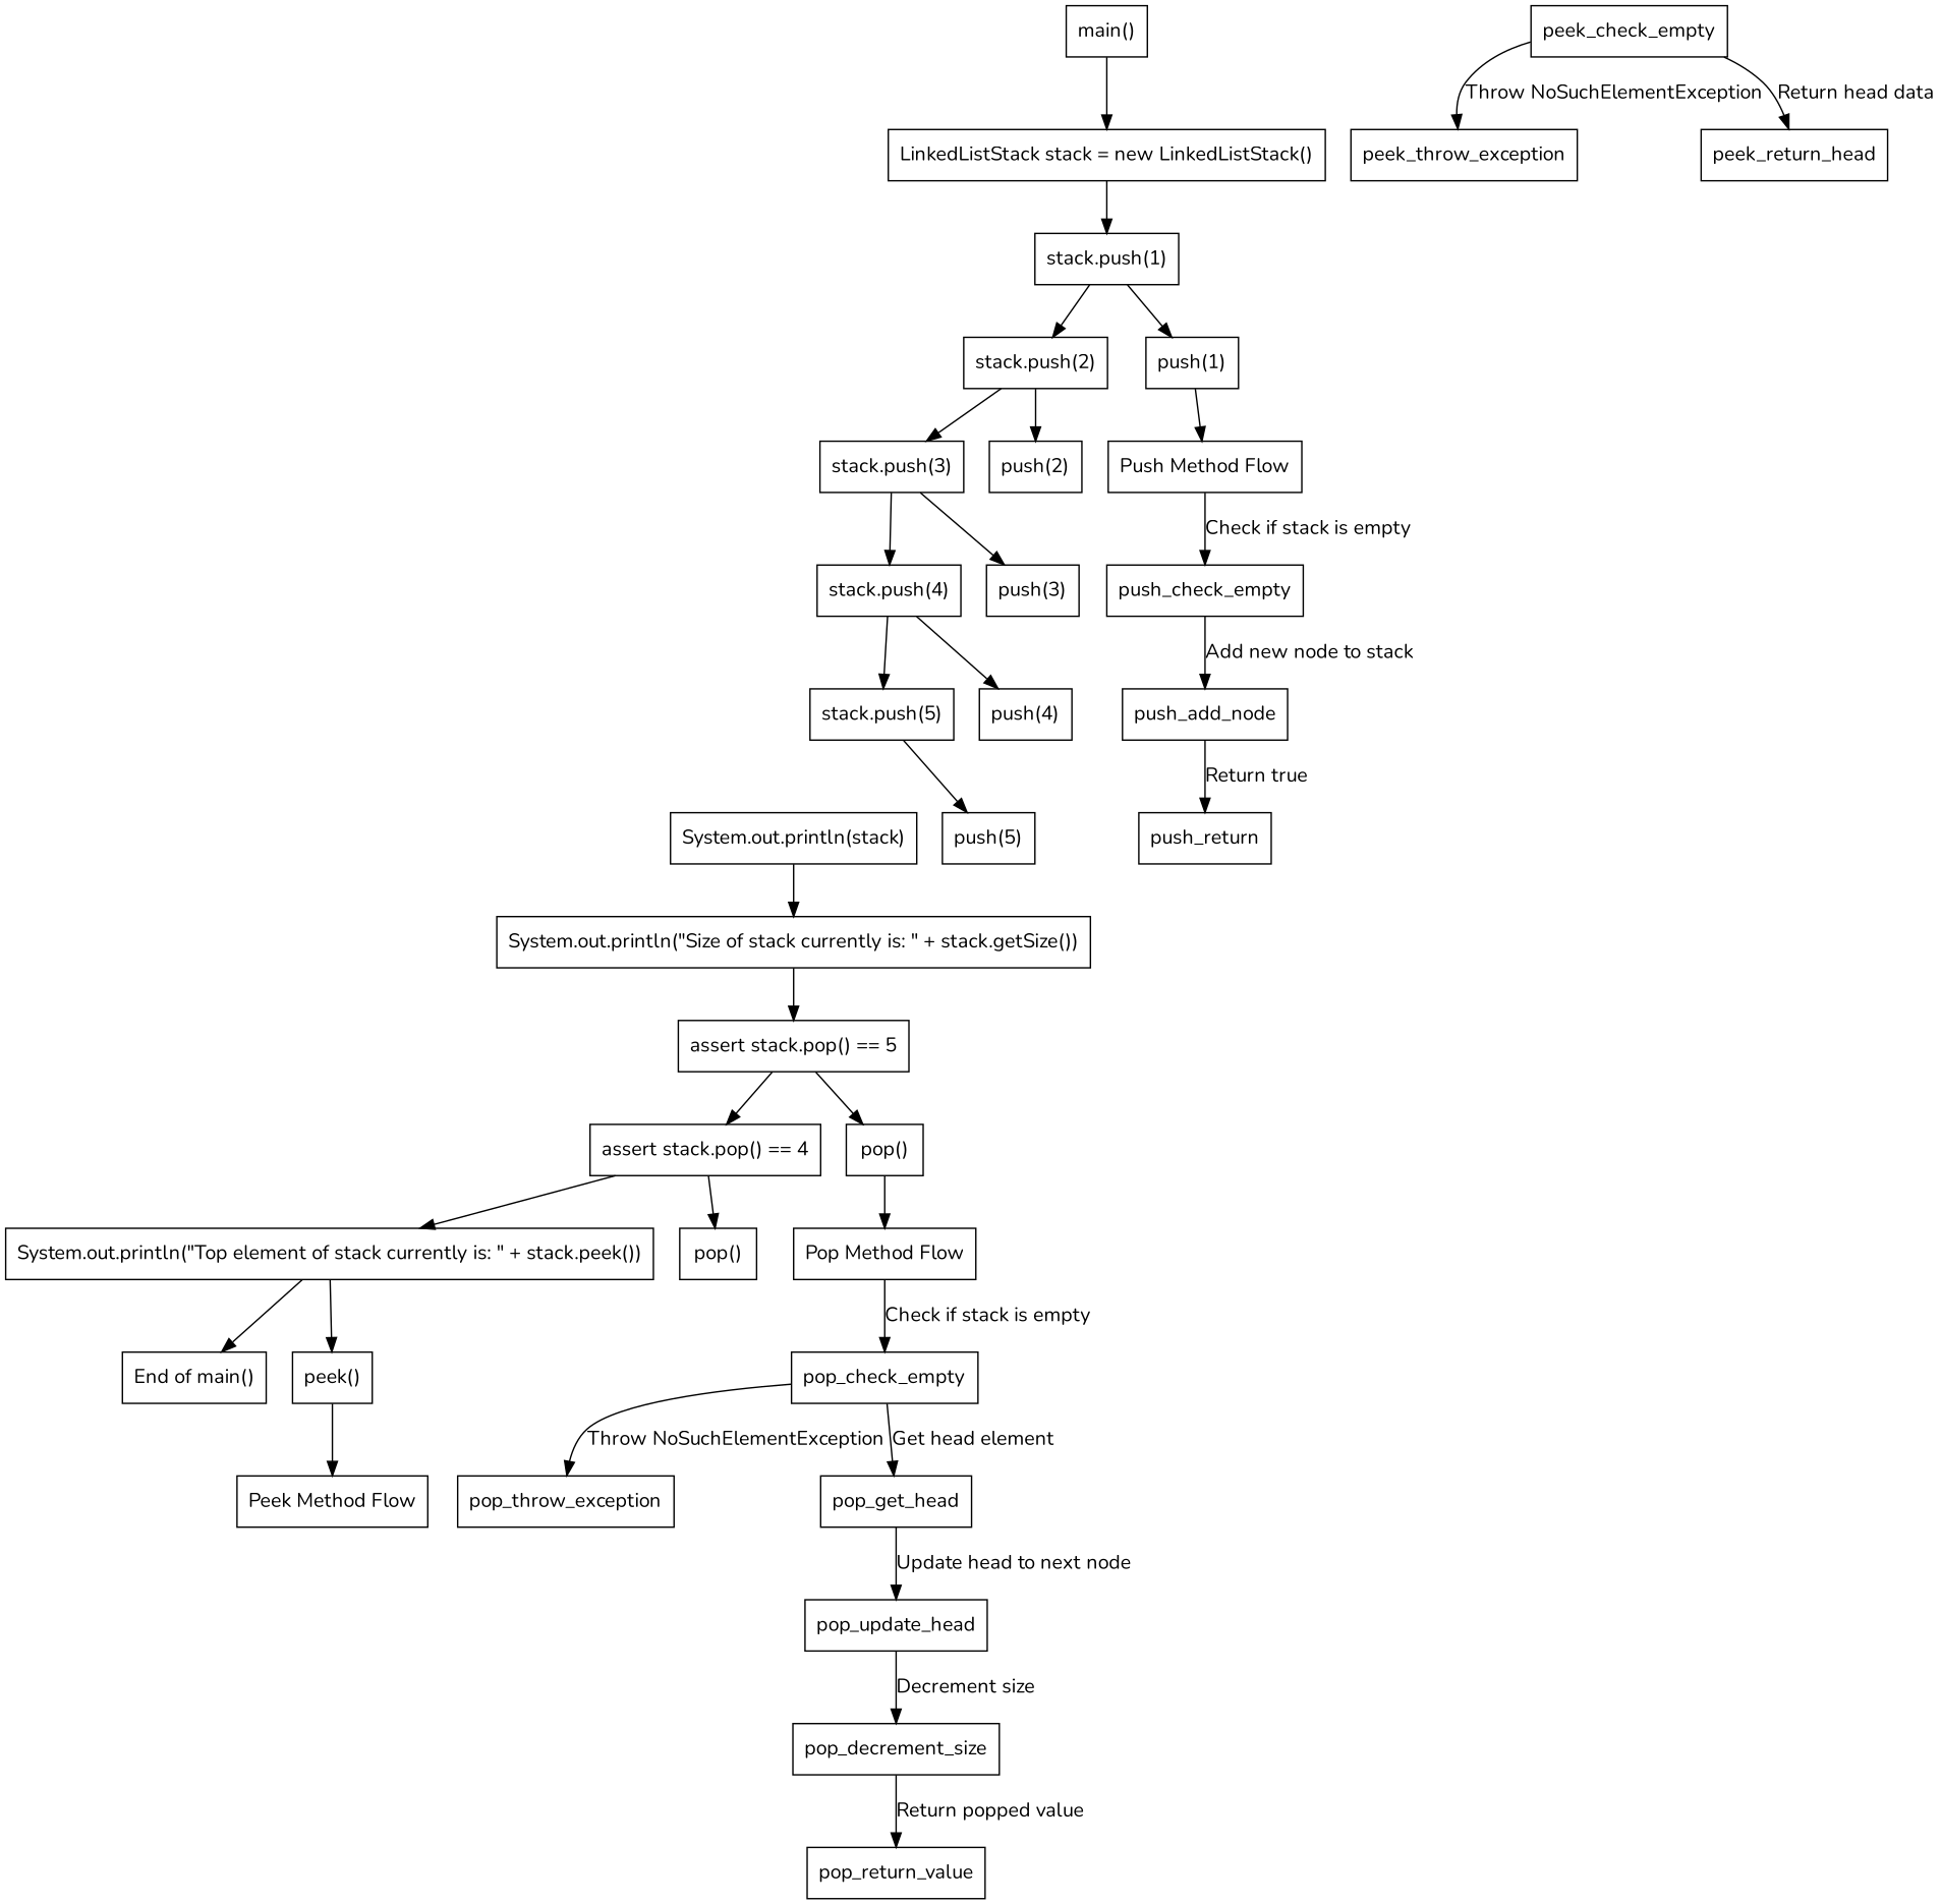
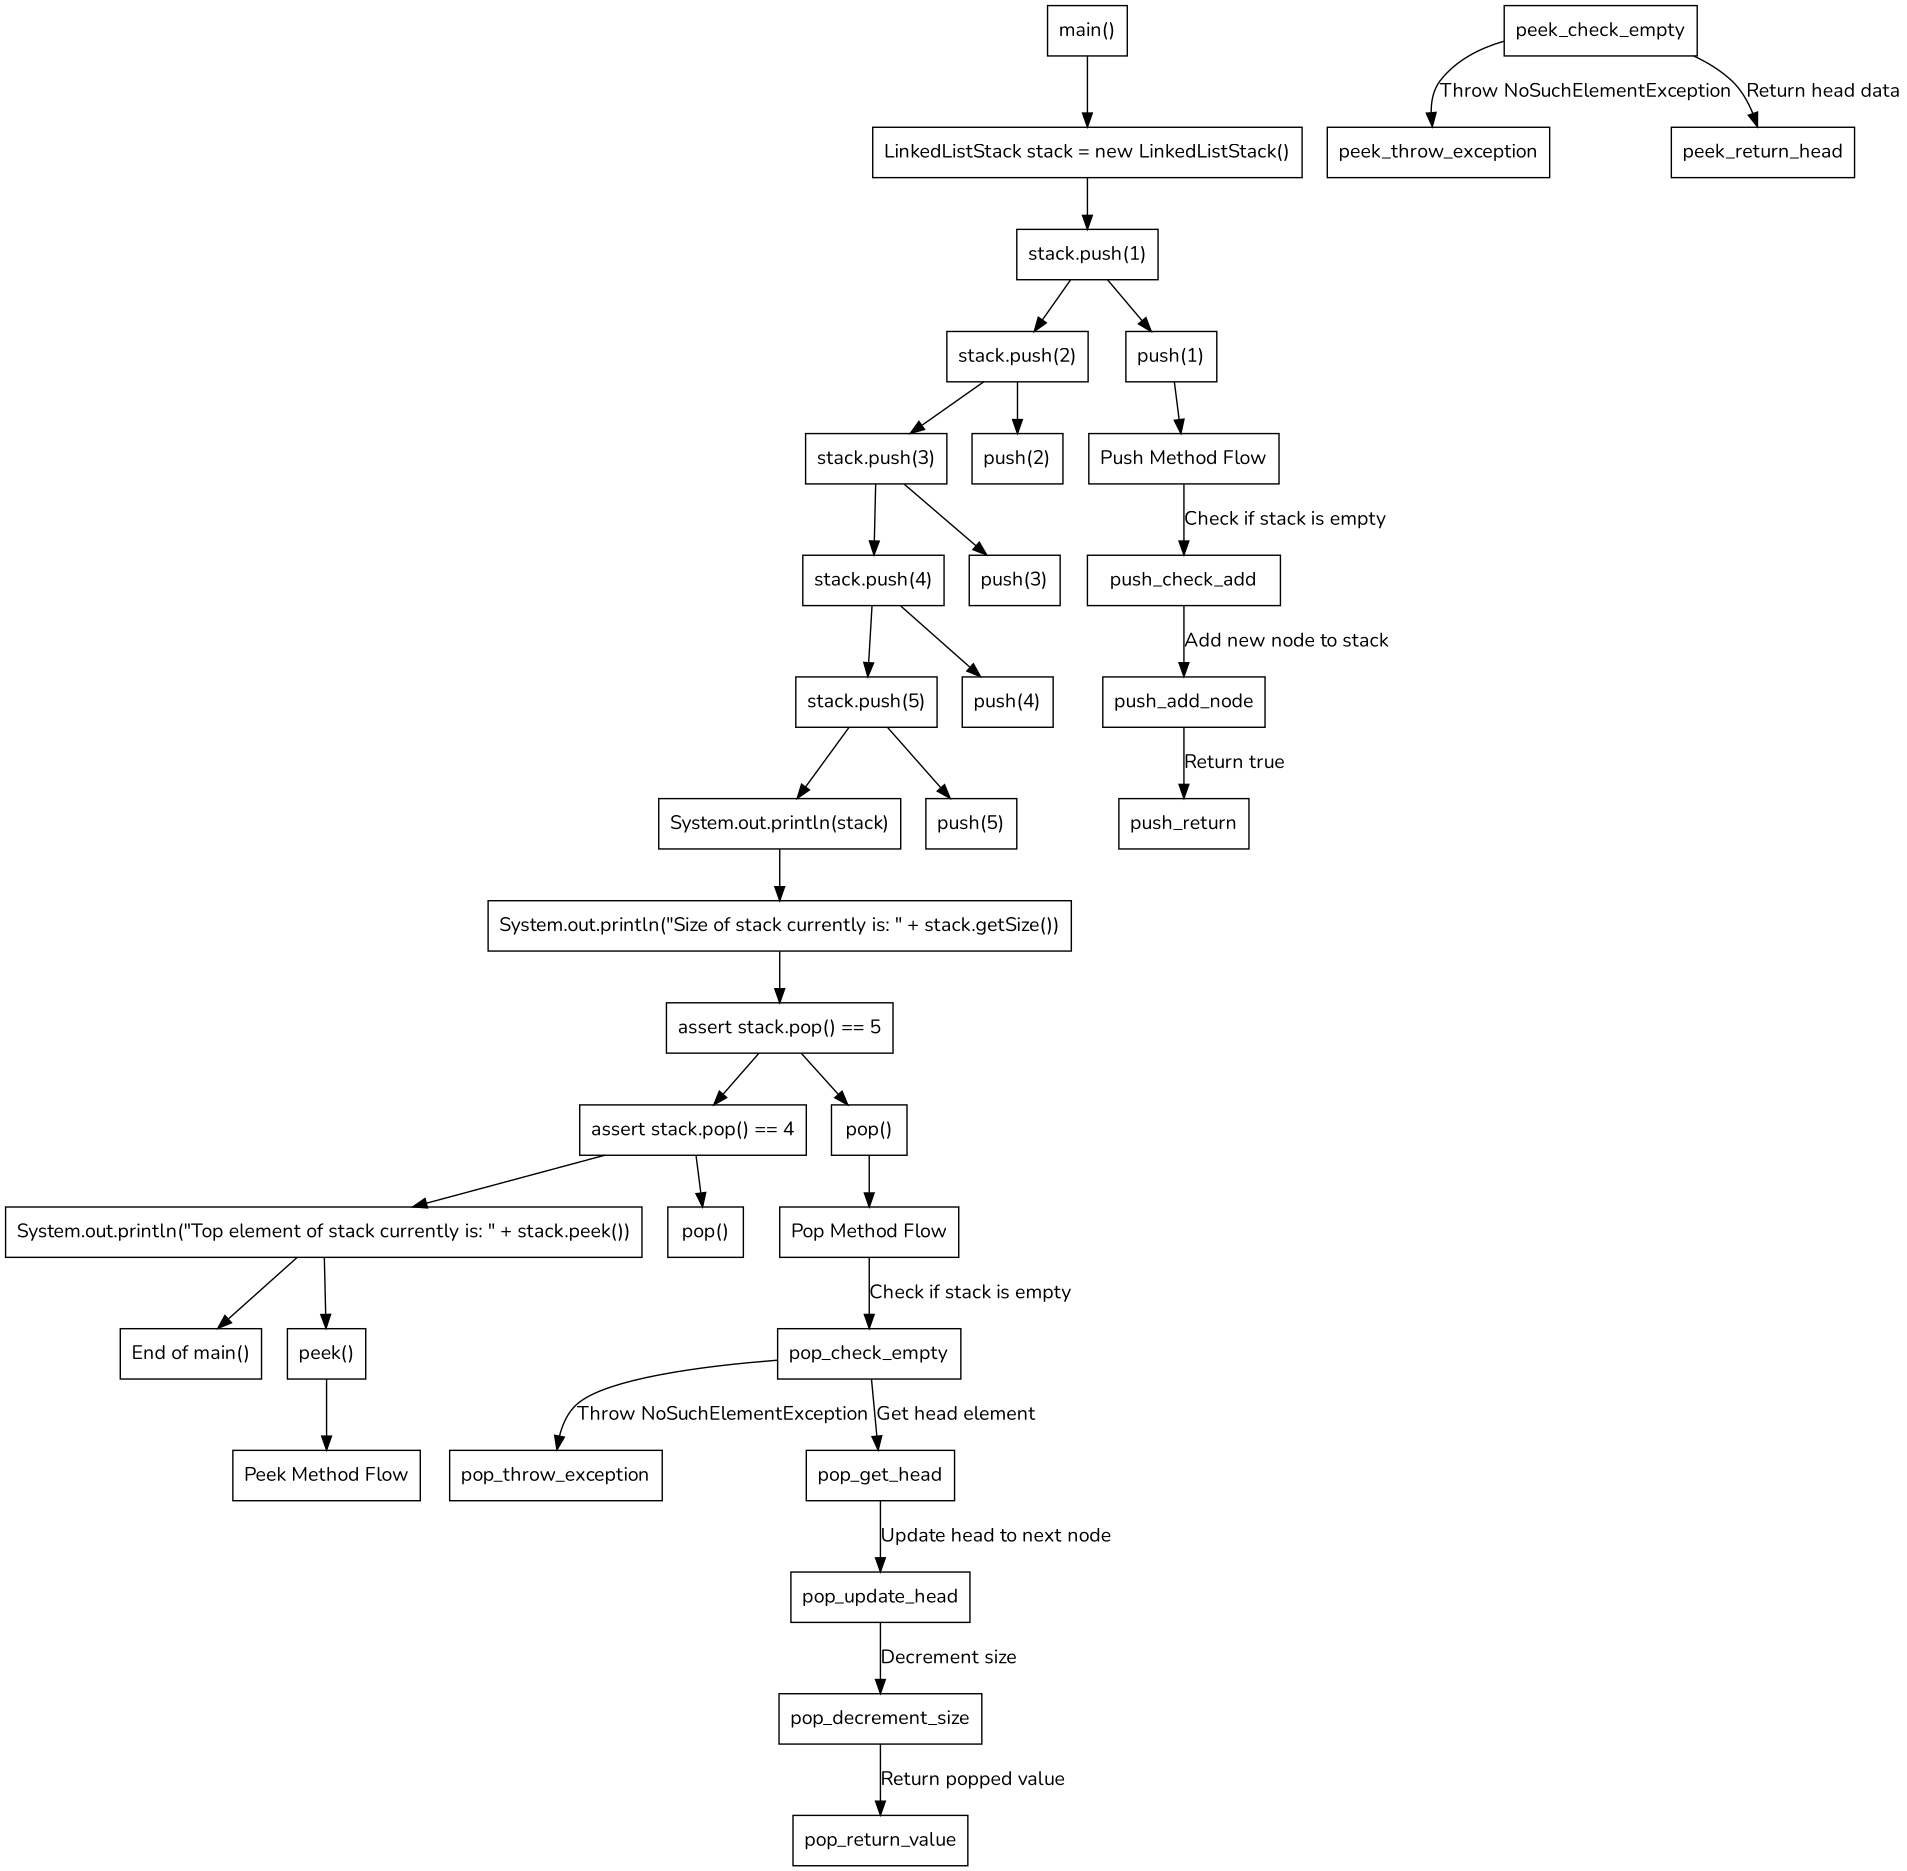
  digraph {
    fontname=Nunito
    node [fontname=Nunito shape=box]
    edge [fontname=Nunito]
    n1 [label="main()"]
    n2 [label="LinkedListStack stack = new LinkedListStack()"]
    n3 [label="stack.push(1)"]
    n4 [label="stack.push(2)"]
    n5 [label="push(1)"]
    n6 [label="stack.push(3)"]
    n7 [label="push(2)"]
    n8 [label="Push Method Flow"]
    n9 [label="stack.push(4)"]
    n10 [label="push(3)"]
    n11 [label="stack.push(5)"]
    n12 [label="push(4)"]
    n13 [label="System.out.println(stack)"]
    n14 [label="push(5)"]
    n15 [label="System.out.println(\"Size of stack currently is: \" + stack.getSize())"]
    n16 [label="assert stack.pop() == 5"]
    n17 [label="assert stack.pop() == 4"]
    n18 [label="pop()"]
    n19 [label="System.out.println(\"Top element of stack currently is: \" + stack.peek())"]
    n20 [label="pop()"]
    n21 [label="Pop Method Flow"]
    n22 [label="End of main()"]
    n23 [label="peek()"]
    n24 [label="Peek Method Flow"]
-   push_check_empty
+   push_check_empty [label=push_check_add]
    pop_check_empty
    push_add_node
    pop_throw_exception
    pop_get_head
    peek_check_empty
    peek_throw_exception
    peek_return_head
    push_return
    pop_update_head
    pop_decrement_size
    pop_return_value
    n1 -> n2
    n2 -> n3
    n3 -> n4
    n3 -> n5
    n4 -> n6
    n4 -> n7
    n5 -> n8
    n6 -> n9
    n6 -> n10
    n8 -> push_check_empty [label="Check if stack is empty"]
    n9 -> n11
    n9 -> n12
+   n11 -> n13
    n11 -> n14
    n13 -> n15
    n15 -> n16
    n16 -> n17
    n16 -> n18
    n17 -> n19
    n17 -> n20
    n18 -> n21
    n19 -> n22
    n19 -> n23
    n21 -> pop_check_empty [label="Check if stack is empty"]
    n23 -> n24
    push_check_empty -> push_add_node [label="Add new node to stack"]
    pop_check_empty -> pop_throw_exception [label="Throw NoSuchElementException"]
    pop_check_empty -> pop_get_head [label="Get head element"]
    push_add_node -> push_return [label="Return true"]
    pop_get_head -> pop_update_head [label="Update head to next node"]
    peek_check_empty -> peek_throw_exception [label="Throw NoSuchElementException"]
    peek_check_empty -> peek_return_head [label="Return head data"]
    pop_update_head -> pop_decrement_size [label="Decrement size"]
    pop_decrement_size -> pop_return_value [label="Return popped value"]
  }
